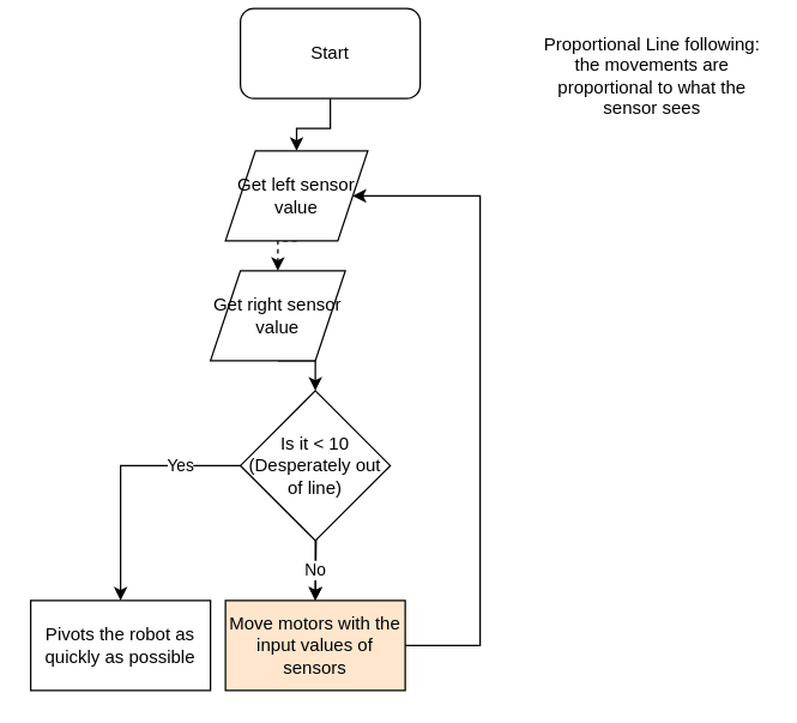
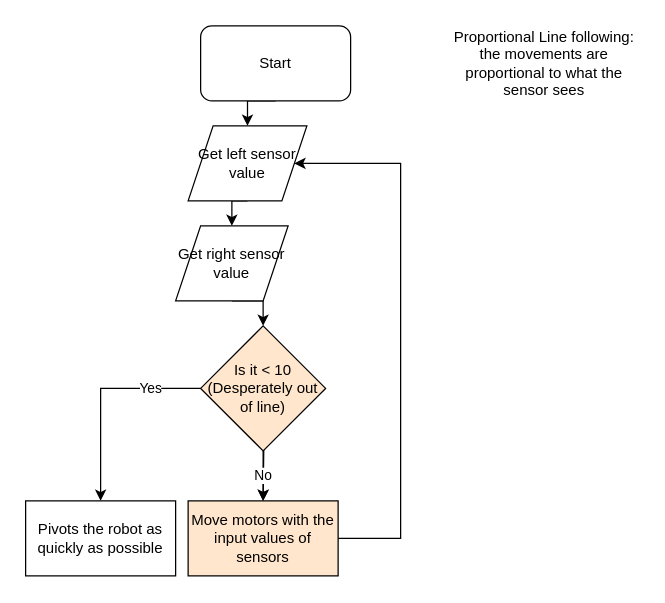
  <mxCell id="0" />
  <mxCell id="1" parent="0" />
  <mxCell id="2" style="edgeStyle=orthogonalEdgeStyle;rounded=0;orthogonalLoop=1;jettySize=auto;html=1;exitX=0.5;exitY=1;exitDx=0;exitDy=0;entryX=0.5;entryY=0;entryDx=0;entryDy=0;" parent="1" source="3" target="5" edge="1"><mxGeometry relative="1" as="geometry" /></mxCell>
- <mxCell id="3" value="Start" style="rounded=1;whiteSpace=wrap;html=1;" parent="1" vertex="1"><mxGeometry x="160" y="5" width="120" height="60" as="geometry" /></mxCell>
- <mxCell id="4" style="edgeStyle=orthogonalEdgeStyle;rounded=0;orthogonalLoop=1;jettySize=auto;html=1;exitX=0.5;exitY=1;exitDx=0;exitDy=0;entryX=0.5;entryY=0;entryDx=0;entryDy=0;dashed=1;" parent="1" source="5" target="7" edge="1"><mxGeometry relative="1" as="geometry" /></mxCell>
+ <mxCell id="3" value="Start" style="rounded=1;whiteSpace=wrap;html=1;" parent="1" vertex="1"><mxGeometry x="160" y="20" width="120" height="60" as="geometry" /></mxCell>
+ <mxCell id="4" style="edgeStyle=orthogonalEdgeStyle;rounded=0;orthogonalLoop=1;jettySize=auto;html=1;exitX=0.5;exitY=1;exitDx=0;exitDy=0;entryX=0.5;entryY=0;entryDx=0;entryDy=0;" parent="1" source="5" target="7" edge="1"><mxGeometry relative="1" as="geometry" /></mxCell>
  <mxCell id="5" value="Get left sensor value" style="shape=parallelogram;perimeter=parallelogramPerimeter;whiteSpace=wrap;html=1;fixedSize=1;" parent="1" vertex="1"><mxGeometry x="150" y="100" width="95" height="60" as="geometry" /></mxCell>
  <mxCell id="6" style="edgeStyle=orthogonalEdgeStyle;rounded=0;orthogonalLoop=1;jettySize=auto;html=1;exitX=0.5;exitY=1;exitDx=0;exitDy=0;entryX=0.5;entryY=0;entryDx=0;entryDy=0;" parent="1" source="7" target="14" edge="1"><mxGeometry relative="1" as="geometry"><mxPoint x="210" y="260" as="targetPoint" /></mxGeometry></mxCell>
  <mxCell id="7" value="Get right sensor value" style="shape=parallelogram;perimeter=parallelogramPerimeter;whiteSpace=wrap;html=1;fixedSize=1;" parent="1" vertex="1"><mxGeometry x="140" y="180" width="90" height="60" as="geometry" /></mxCell>
  <mxCell id="8" style="edgeStyle=orthogonalEdgeStyle;rounded=0;orthogonalLoop=1;jettySize=auto;html=1;exitX=1;exitY=0.5;exitDx=0;exitDy=0;entryX=1;entryY=0.5;entryDx=0;entryDy=0;" parent="1" source="9" target="5" edge="1"><mxGeometry relative="1" as="geometry"><Array as="points"><mxPoint x="320" y="430" /><mxPoint x="320" y="130" /></Array></mxGeometry></mxCell>
  <mxCell id="9" value="Move motors with the input values of sensors" style="rounded=0;whiteSpace=wrap;html=1;fillColor=#ffe6cc;" parent="1" vertex="1"><mxGeometry x="150" y="400" width="120" height="60" as="geometry" /></mxCell>
  <mxCell id="10" value="Proportional Line following: the movements are proportional to what the sensor sees" style="text;html=1;strokeColor=none;fillColor=none;align=center;verticalAlign=middle;whiteSpace=wrap;rounded=0;" parent="1" vertex="1"><mxGeometry x="360" y="40" width="150" height="20" as="geometry" /></mxCell>
  <mxCell id="11" style="edgeStyle=orthogonalEdgeStyle;rounded=0;orthogonalLoop=1;jettySize=auto;html=1;exitX=0.5;exitY=1;exitDx=0;exitDy=0;entryX=0.5;entryY=0;entryDx=0;entryDy=0;" parent="1" target="9" edge="1"><mxGeometry relative="1" as="geometry"><mxPoint x="210" y="320" as="sourcePoint" /></mxGeometry></mxCell>
  <mxCell id="12" value="No" style="edgeStyle=orthogonalEdgeStyle;rounded=0;orthogonalLoop=1;jettySize=auto;html=1;exitX=0.5;exitY=1;exitDx=0;exitDy=0;" edge="1" parent="1" source="14" target="9"><mxGeometry relative="1" as="geometry" /></mxCell>
  <mxCell id="13" value="Yes" style="edgeStyle=orthogonalEdgeStyle;rounded=0;orthogonalLoop=1;jettySize=auto;html=1;exitX=0;exitY=0.5;exitDx=0;exitDy=0;entryX=0.5;entryY=0;entryDx=0;entryDy=0;" edge="1" parent="1" source="14" target="15"><mxGeometry x="-0.529" relative="1" as="geometry"><mxPoint as="offset" /></mxGeometry></mxCell>
- <mxCell id="14" value="Is it &amp;lt; 10&lt;br&gt;(Desperately out of line)" style="rhombus;whiteSpace=wrap;html=1;" vertex="1" parent="1"><mxGeometry x="160" y="260" width="100" height="100" as="geometry" /></mxCell>
+ <mxCell id="14" value="Is it &amp;lt; 10&lt;br&gt;(Desperately out of line)" style="rhombus;whiteSpace=wrap;html=1;fillColor=#ffe6cc;" vertex="1" parent="1"><mxGeometry x="160" y="260" width="100" height="100" as="geometry" /></mxCell>
  <mxCell id="15" value="Pivots the robot as quickly as possible" style="rounded=0;whiteSpace=wrap;html=1;" vertex="1" parent="1"><mxGeometry x="20" y="400" width="120" height="60" as="geometry" /></mxCell>
